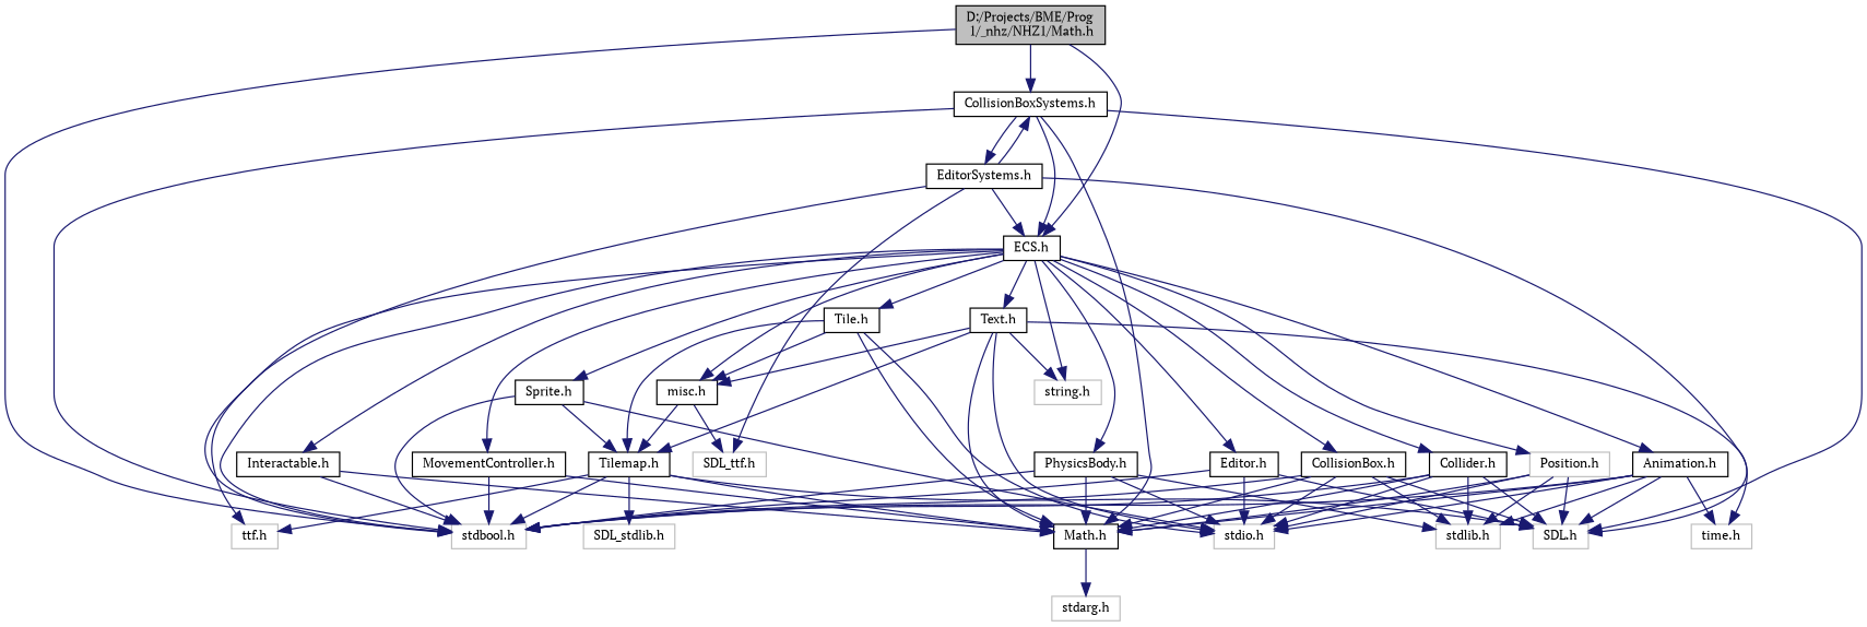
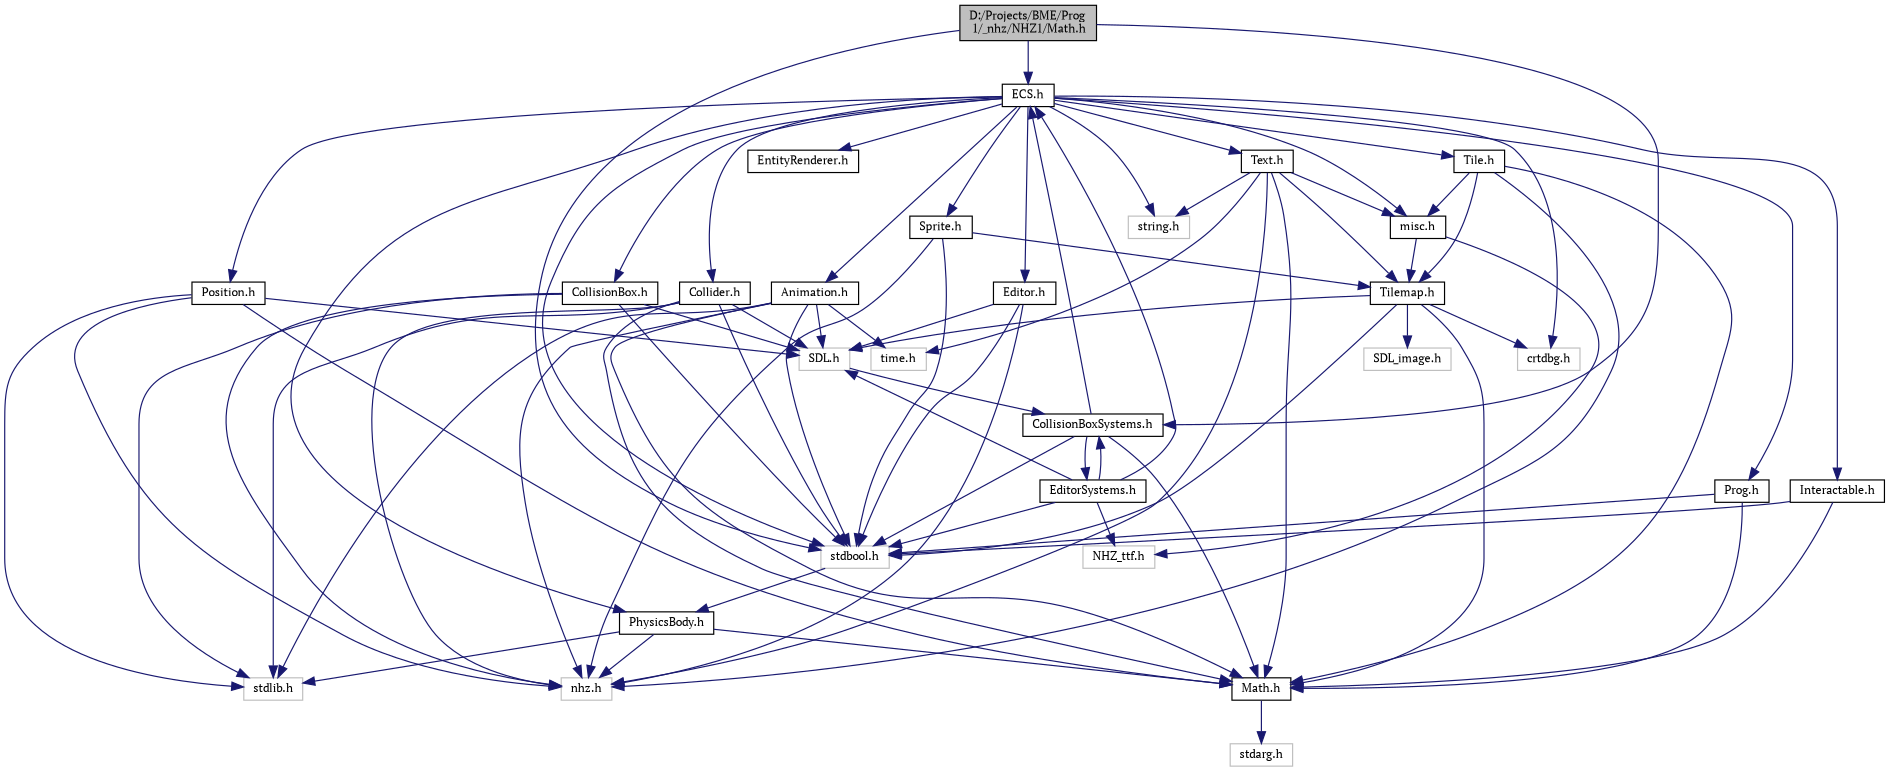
  digraph {
    fontname="PT Serif"
    node [color=black fillcolor=white fontname="PT Serif" fontsize=10 shape=record style=filled]
    edge [color=midnightblue fontname="PT Serif" fontsize=10 labelfontname=Helvetica labelfontsize=10 style=solid]
    n1 [fillcolor=grey75 fontcolor=black height=0.2 label="D:/Projects/BME/Prog\l 1/_nhz/NHZ1/Math.h" width=0.4]
    n2 [color=grey75 height=0.2 label="stdbool.h" width=0.4]
    n3 [height=0.2 label="ECS.h" width=0.4]
    n4 [height=0.2 label="CollisionBoxSystems.h" width=0.4]
    n5 [color=grey75 height=0.2 label="string.h" width=0.4]
    n6 [height=0.2 label="misc.h" width=0.4]
-   n7 [color=grey75 height=0.2 label="ttf.h" width=0.4]
-   n8 [color=grey75 height=0.2 label="Position.h" width=0.4]
+   n7 [color=grey75 height=0.2 label="crtdbg.h" width=0.4]
+   n8 [height=0.2 label="Position.h" width=0.4]
    n9 [height=0.2 label="Sprite.h" width=0.4]
    n10 [height=0.2 label="Editor.h" width=0.4]
    n11 [height=0.2 label="Animation.h" width=0.4]
    n12 [height=0.2 label="Tile.h" width=0.4]
    n13 [height=0.2 label="Text.h" width=0.4]
    n14 [height=0.2 label="CollisionBox.h" width=0.4]
    n15 [height=0.2 label="Collider.h" width=0.4]
    n16 [height=0.2 label="PhysicsBody.h" width=0.4]
-   n18 [height=0.2 label="MovementController.h" width=0.4]
+   n17 [height=0.2 label="EntityRenderer.h" width=0.4]
+   n18 [height=0.2 label="Prog.h" width=0.4]
    n19 [height=0.2 label="Interactable.h" width=0.4]
    n20 [height=0.2 label="Math.h" width=0.4]
    n21 [color=grey75 height=0.2 label="SDL.h" width=0.4]
    n22 [height=0.2 label="EditorSystems.h" width=0.4]
    n23 [height=0.2 label="Tilemap.h" width=0.4]
-   n24 [color=grey75 height=0.2 label="SDL_ttf.h" width=0.4]
-   n25 [color=grey75 height=0.2 label="stdio.h" width=0.4]
+   n24 [color=grey75 height=0.2 label="NHZ_ttf.h" width=0.4]
+   n25 [color=grey75 height=0.2 label="nhz.h" width=0.4]
    n26 [color=grey75 height=0.2 label="stdlib.h" width=0.4]
    n27 [color=grey75 height=0.2 label="time.h" width=0.4]
-   n28 [color=grey75 height=0.2 label="SDL_stdlib.h" width=0.4]
+   n28 [color=grey75 height=0.2 label="SDL_image.h" width=0.4]
    n29 [color=grey75 height=0.2 label="stdarg.h" width=0.4]
    n1 -> n2
    n1 -> n3
    n1 -> n4
    n3 -> n2
    n3 -> n5
    n3 -> n6
    n3 -> n7
    n3 -> n8
    n3 -> n9
    n3 -> n10
    n3 -> n11
    n3 -> n12
    n3 -> n13
    n3 -> n14
    n3 -> n15
    n3 -> n16
+   n3 -> n17
    n3 -> n18
    n3 -> n19
    n4 -> n2
    n4 -> n3
    n4 -> n20
-   n4 -> n21
+   n21 -> n4
    n4 -> n22
    n6 -> n23
    n6 -> n24
    n8 -> n20
    n8 -> n21
    n8 -> n25
    n8 -> n26
    n9 -> n2
    n9 -> n23
    n9 -> n25
    n10 -> n2
    n10 -> n21
    n10 -> n25
    n11 -> n2
    n11 -> n20
    n11 -> n21
    n11 -> n25
    n11 -> n26
    n11 -> n27
    n12 -> n6
    n12 -> n20
    n12 -> n23
    n12 -> n25
    n13 -> n5
    n13 -> n6
    n13 -> n20
    n13 -> n23
    n13 -> n25
    n13 -> n27
    n14 -> n2
-   n14 -> n20
    n14 -> n21
    n14 -> n25
    n14 -> n26
    n15 -> n2
    n15 -> n20
    n15 -> n21
    n15 -> n25
    n15 -> n26
-   n16 -> n2
+   n2 -> n16
    n16 -> n20
    n16 -> n25
    n16 -> n26
    n18 -> n2
    n18 -> n20
    n19 -> n2
    n19 -> n20
    n20 -> n29
    n22 -> n2
    n22 -> n3
    n22 -> n4
    n22 -> n21
    n22 -> n24
    n23 -> n2
    n23 -> n7
    n23 -> n20
    n23 -> n21
    n23 -> n28
  }
